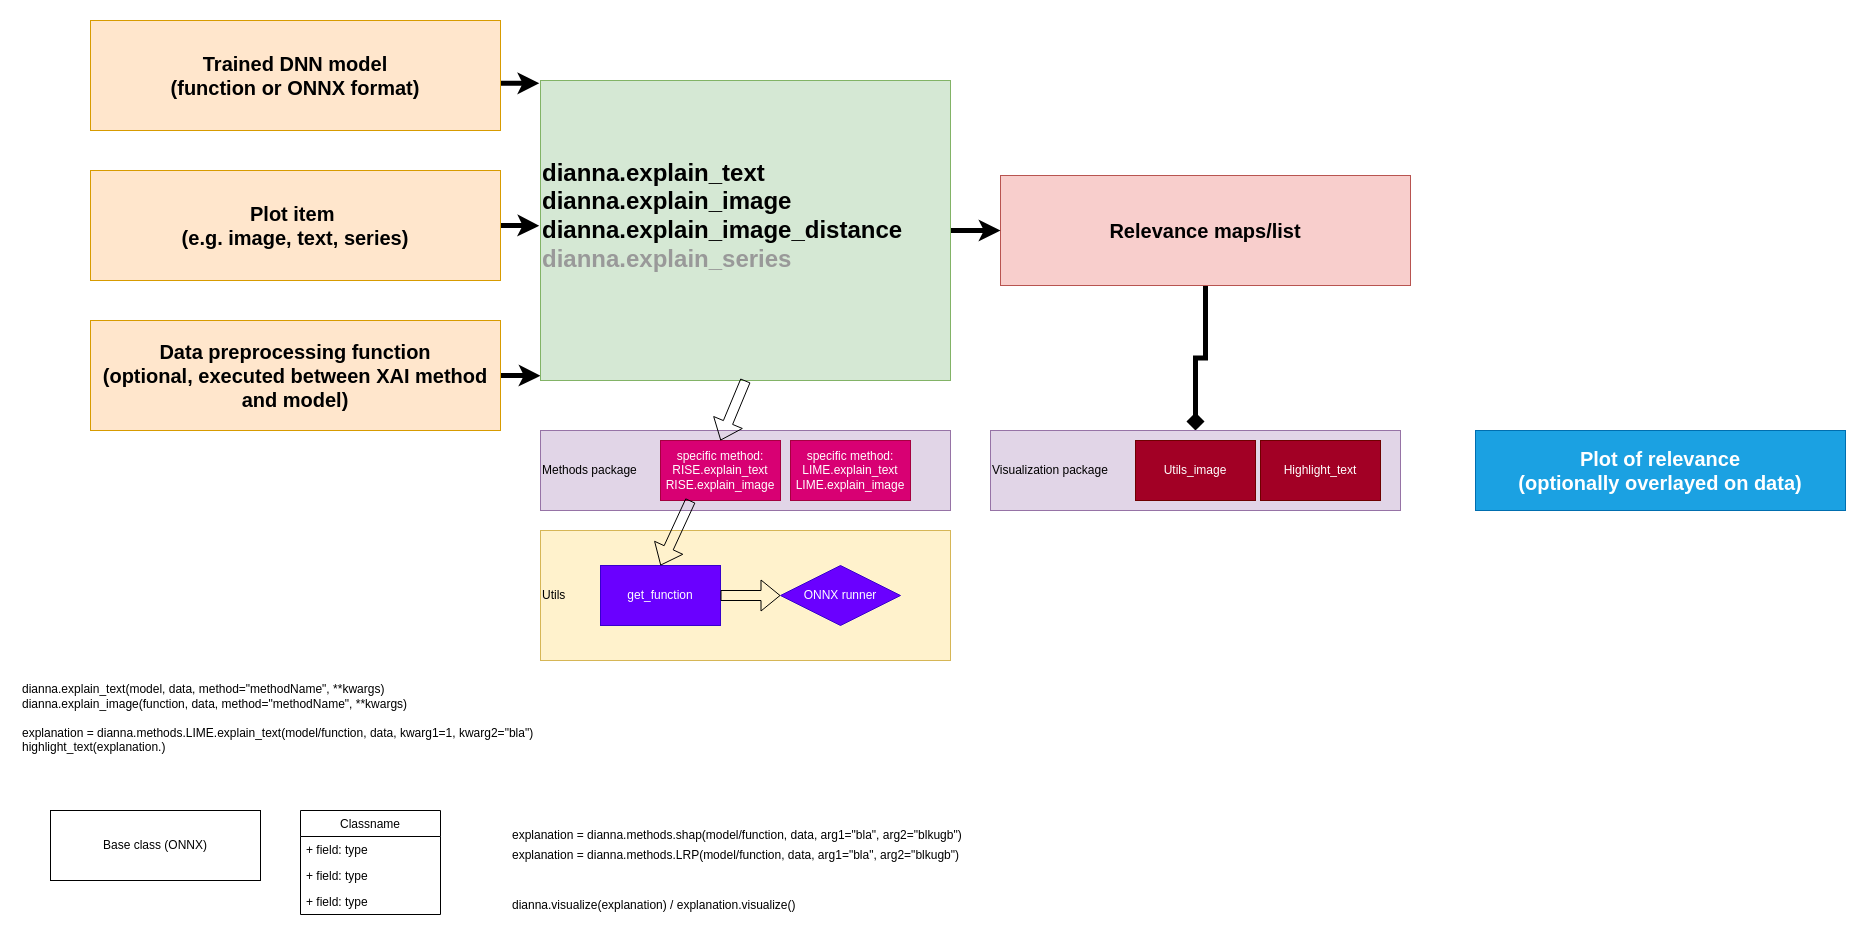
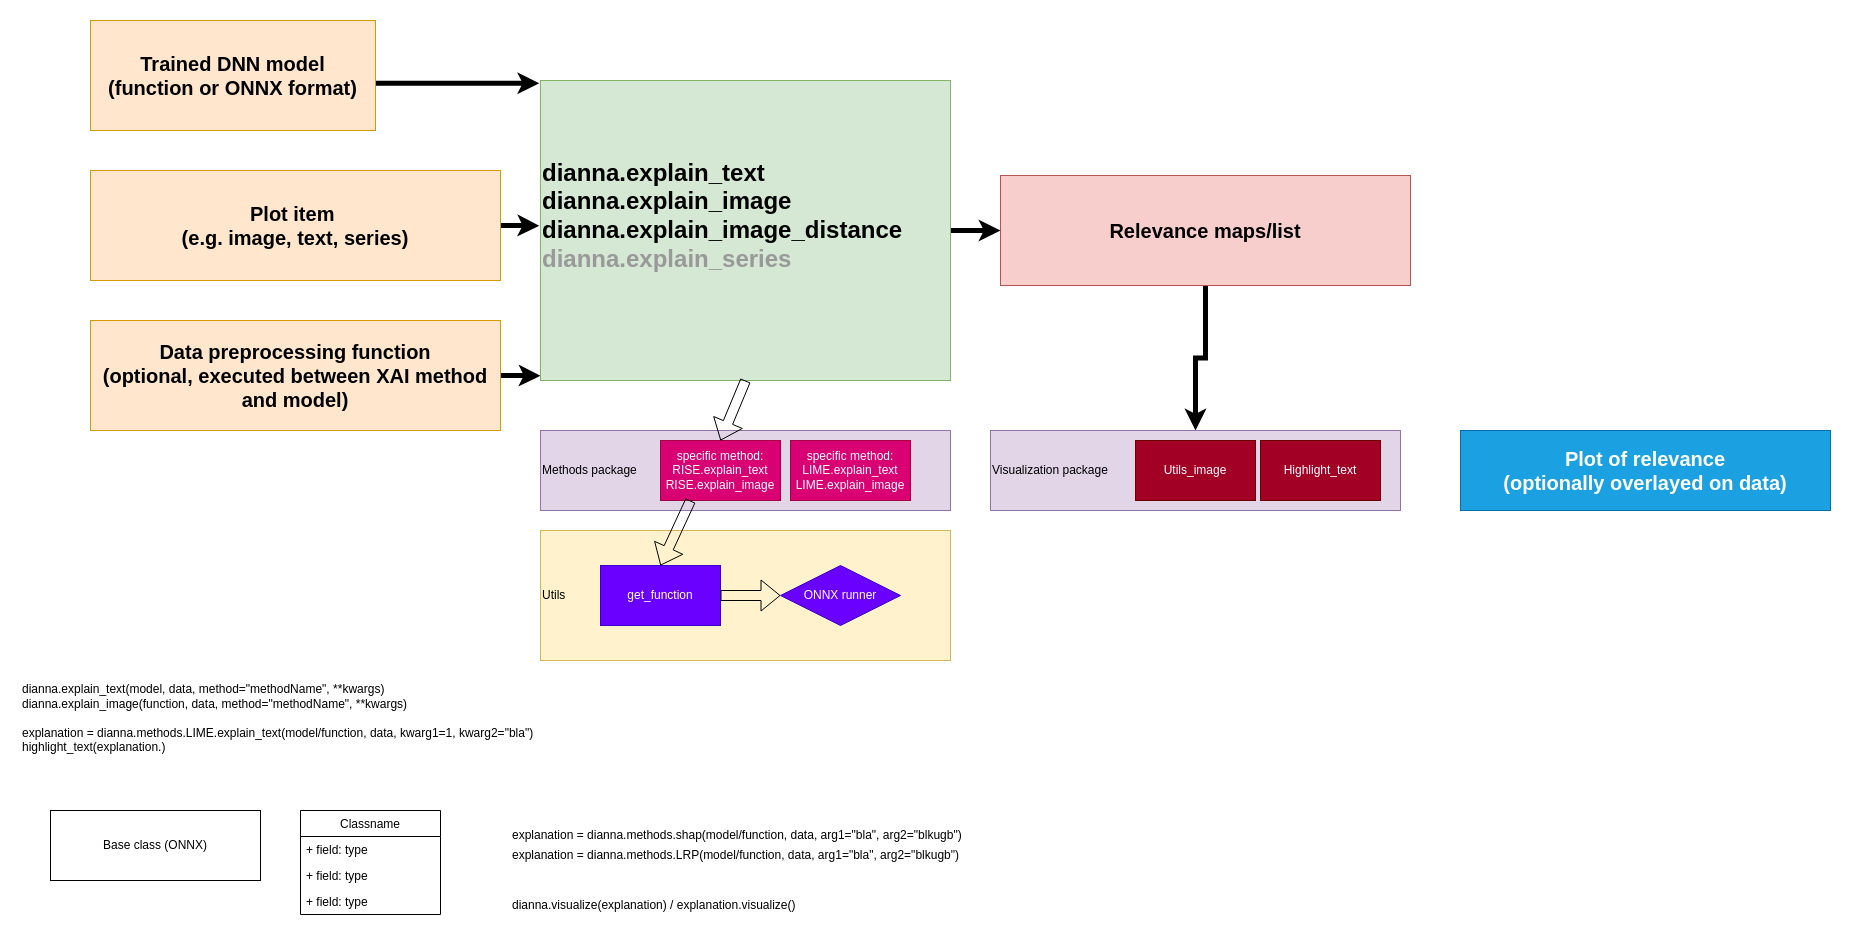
  <mxCell id="0" />
  <mxCell id="1" parent="0" />
  <mxCell id="2" value="" style="edgeStyle=orthogonalEdgeStyle;rounded=0;orthogonalLoop=1;jettySize=auto;html=1;fontSize=24;strokeWidth=5;entryX=-0.003;entryY=0.009;entryDx=0;entryDy=0;entryPerimeter=0;exitX=0.999;exitY=0.571;exitDx=0;exitDy=0;exitPerimeter=0;" parent="1" source="3" target="9" edge="1"><mxGeometry relative="1" as="geometry"><mxPoint x="541" y="136" as="targetPoint" /></mxGeometry></mxCell>
- <mxCell id="3" value="Trained DNN model&lt;br style=&quot;font-size: 20px&quot;&gt;(function or ONNX format)" style="rounded=0;whiteSpace=wrap;html=1;fillColor=#ffe6cc;strokeColor=#d79b00;fontSize=20;fontStyle=1" parent="1" vertex="1"><mxGeometry x="90" y="20" width="410" height="110" as="geometry" /></mxCell>
- <mxCell id="4" style="edgeStyle=orthogonalEdgeStyle;rounded=0;orthogonalLoop=1;jettySize=auto;html=1;exitX=0.5;exitY=1;exitDx=0;exitDy=0;entryX=0.5;entryY=0;entryDx=0;entryDy=0;strokeWidth=5;endArrow=diamond;" parent="1" source="5" target="23" edge="1"><mxGeometry relative="1" as="geometry" /></mxCell>
+ <mxCell id="3" value="Trained DNN model&lt;br style=&quot;font-size: 20px&quot;&gt;(function or ONNX format)" style="rounded=0;whiteSpace=wrap;html=1;fillColor=#ffe6cc;strokeColor=#d79b00;fontSize=20;fontStyle=1" parent="1" vertex="1"><mxGeometry x="90" y="20" width="285" height="110" as="geometry" /></mxCell>
+ <mxCell id="4" style="edgeStyle=orthogonalEdgeStyle;rounded=0;orthogonalLoop=1;jettySize=auto;html=1;exitX=0.5;exitY=1;exitDx=0;exitDy=0;entryX=0.5;entryY=0;entryDx=0;entryDy=0;strokeWidth=5;" parent="1" source="5" target="23" edge="1"><mxGeometry relative="1" as="geometry" /></mxCell>
  <mxCell id="5" value="Relevance maps/list " style="rounded=0;whiteSpace=wrap;html=1;fillColor=#f8cecc;strokeColor=#b85450;fontSize=20;fontStyle=1" parent="1" vertex="1"><mxGeometry x="1000" y="175" width="410" height="110" as="geometry" /></mxCell>
  <mxCell id="6" value="" style="edgeStyle=orthogonalEdgeStyle;rounded=0;orthogonalLoop=1;jettySize=auto;html=1;fontSize=24;entryX=0;entryY=0.984;entryDx=0;entryDy=0;entryPerimeter=0;strokeWidth=5;" parent="1" source="7" target="9" edge="1"><mxGeometry relative="1" as="geometry" /></mxCell>
  <mxCell id="7" value="Data preprocessing function&lt;br&gt;(optional, executed between XAI method and model)" style="rounded=0;whiteSpace=wrap;html=1;fillColor=#ffe6cc;strokeColor=#d79b00;fontSize=20;fontStyle=1" parent="1" vertex="1"><mxGeometry x="90" y="320" width="410" height="110" as="geometry" /></mxCell>
  <mxCell id="8" value="" style="edgeStyle=orthogonalEdgeStyle;rounded=0;orthogonalLoop=1;jettySize=auto;html=1;fontSize=24;strokeWidth=5;" parent="1" source="9" target="5" edge="1"><mxGeometry relative="1" as="geometry" /></mxCell>
  <mxCell id="9" value="&lt;div align=&quot;left&quot;&gt;dianna.explain_text&lt;/div&gt;&lt;div align=&quot;left&quot;&gt;dianna.explain_image&lt;/div&gt;&lt;div align=&quot;left&quot;&gt;dianna.explain_image_distance&lt;/div&gt;&lt;div align=&quot;left&quot;&gt;&lt;font color=&quot;#999999&quot;&gt;dianna.explain_series&lt;/font&gt;&lt;br&gt;&lt;/div&gt;&lt;div align=&quot;left&quot;&gt;&lt;span style=&quot;color: rgba(0 , 0 , 0 , 0) ; font-family: monospace ; font-size: 0px ; font-weight: 400&quot;&gt;xGraphModel%3E%3Croot%3E%3CmxCell%20id%3D%220%22%2F%3E%3CmxCell%20id%3D%221%22%20parent%3D%220%22%2F%3E%3CmxCell%20id%3D%222%22%20value%3D%22Relevance%20heatmaps%20%26lt%3Bbr%26gt%3B(overplayed%20on%20data%20item)%22%20style%3D%22rounded%3D0%3BwhiteSpace%3Dwrap%3Bhtml%3D1%3BfillColor%3D%23ffe6cc%3BstrokeColor%3D%23d79b00%3BfontSize%3D20%3BfontStyle%3D1%22%20vertex%3D%221%22%20parent%3D%221%22%3E%3CmxGeometry%20x%3D%221020%22%20y%3D%22220%22%20width%3D%22410%22%20height%3D%22110%22%20as%3D%22geometry%22%2F%3E%3C%2FmxCell%3E%3C%2Froot%3E%3C%2FmxGraphModel%&lt;/span&gt;&lt;/div&gt;" style="rounded=0;whiteSpace=wrap;html=1;fillColor=#d5e8d4;strokeColor=#82b366;fontSize=24;fontStyle=1;align=left;" parent="1" vertex="1"><mxGeometry x="540" y="80" width="410" height="300" as="geometry" /></mxCell>
  <mxCell id="10" value="&lt;div align=&quot;left&quot;&gt;dianna.explain_text(model, data, method=&quot;methodName&quot;, **kwargs)&lt;/div&gt;&lt;div align=&quot;left&quot;&gt;dianna.explain_image(function, data, method=&quot;methodName&quot;, **kwargs)&lt;/div&gt;&lt;div align=&quot;left&quot;&gt;&lt;br&gt;&lt;/div&gt;&lt;div align=&quot;left&quot;&gt;explanation = dianna.methods.LIME.explain_text(model/function, data, kwarg1=1, kwarg2=&quot;bla&quot;)&lt;/div&gt;&lt;div align=&quot;left&quot;&gt;highlight_text(explanation.)&lt;/div&gt;&lt;div align=&quot;left&quot;&gt;&lt;br&gt;&lt;/div&gt;" style="text;html=1;align=left;verticalAlign=middle;whiteSpace=wrap;rounded=0;" parent="1" vertex="1"><mxGeometry x="20" y="670" width="520" height="110" as="geometry" /></mxCell>
  <mxCell id="11" value="Base class (ONNX)" style="rounded=0;whiteSpace=wrap;html=1;" parent="1" vertex="1"><mxGeometry x="50" y="810" width="210" height="70" as="geometry" /></mxCell>
  <mxCell id="12" value="Classname" style="swimlane;fontStyle=0;childLayout=stackLayout;horizontal=1;startSize=26;fillColor=none;horizontalStack=0;resizeParent=1;resizeParentMax=0;resizeLast=0;collapsible=1;marginBottom=0;" parent="1" vertex="1"><mxGeometry x="300" y="810" width="140" height="104" as="geometry" /></mxCell>
  <mxCell id="13" value="+ field: type" style="text;strokeColor=none;fillColor=none;align=left;verticalAlign=top;spacingLeft=4;spacingRight=4;overflow=hidden;rotatable=0;points=[[0,0.5],[1,0.5]];portConstraint=eastwest;" parent="12" vertex="1"><mxGeometry y="26" width="140" height="26" as="geometry" /></mxCell>
  <mxCell id="14" value="+ field: type" style="text;strokeColor=none;fillColor=none;align=left;verticalAlign=top;spacingLeft=4;spacingRight=4;overflow=hidden;rotatable=0;points=[[0,0.5],[1,0.5]];portConstraint=eastwest;" parent="12" vertex="1"><mxGeometry y="52" width="140" height="26" as="geometry" /></mxCell>
  <mxCell id="15" value="+ field: type" style="text;strokeColor=none;fillColor=none;align=left;verticalAlign=top;spacingLeft=4;spacingRight=4;overflow=hidden;rotatable=0;points=[[0,0.5],[1,0.5]];portConstraint=eastwest;" parent="12" vertex="1"><mxGeometry y="78" width="140" height="26" as="geometry" /></mxCell>
  <mxCell id="16" value="&lt;div align=&quot;left&quot;&gt;dianna.visualize(explanation) / explanation.visualize()&lt;br&gt;&lt;/div&gt;" style="text;html=1;align=left;verticalAlign=middle;resizable=0;points=[];autosize=1;strokeColor=none;rotation=0;" parent="1" vertex="1"><mxGeometry x="510" y="895" width="300" height="20" as="geometry" /></mxCell>
  <mxCell id="17" value="&lt;div align=&quot;left&quot;&gt;explanation = dianna.methods.shap(model/function, data, arg1=&quot;bla&quot;, arg2=&quot;blkugb&quot;)&lt;/div&gt;" style="text;html=1;align=left;verticalAlign=middle;resizable=0;points=[];autosize=1;strokeColor=none;" parent="1" vertex="1"><mxGeometry x="510" y="825" width="460" height="20" as="geometry" /></mxCell>
  <mxCell id="18" value="&lt;div align=&quot;left&quot;&gt;explanation = dianna.methods.LRP(model/function, data, arg1=&quot;bla&quot;, arg2=&quot;blkugb&quot;)&lt;/div&gt;" style="text;html=1;align=left;verticalAlign=middle;resizable=0;points=[];autosize=1;strokeColor=none;" parent="1" vertex="1"><mxGeometry x="510" y="845" width="460" height="20" as="geometry" /></mxCell>
  <mxCell id="19" value="Methods package" style="rounded=0;whiteSpace=wrap;html=1;align=left;fillColor=#e1d5e7;strokeColor=#9673a6;" parent="1" vertex="1"><mxGeometry x="540" y="430" width="410" height="80" as="geometry" /></mxCell>
  <mxCell id="20" value="&lt;div&gt;specific method:&lt;/div&gt;&lt;div&gt;RISE.explain_text&lt;/div&gt;&lt;div&gt;RISE.explain_image&lt;/div&gt;" style="rounded=0;whiteSpace=wrap;html=1;fillColor=#d80073;strokeColor=#A50040;fontColor=#ffffff;" parent="1" vertex="1"><mxGeometry x="660" y="440" width="120" height="60" as="geometry" /></mxCell>
  <mxCell id="21" value="&lt;div align=&quot;left&quot;&gt;Utils&lt;/div&gt;" style="rounded=0;whiteSpace=wrap;html=1;align=left;fillColor=#fff2cc;strokeColor=#d6b656;" parent="1" vertex="1"><mxGeometry x="540" y="530" width="410" height="130" as="geometry" /></mxCell>
  <mxCell id="22" value="get_function" style="rounded=0;whiteSpace=wrap;html=1;fillColor=#6a00ff;strokeColor=#3700CC;fontColor=#ffffff;" parent="1" vertex="1"><mxGeometry x="600" y="565" width="120" height="60" as="geometry" /></mxCell>
  <mxCell id="23" value="&lt;div align=&quot;left&quot;&gt;Visualization package&lt;/div&gt;" style="rounded=0;whiteSpace=wrap;html=1;align=left;fillColor=#e1d5e7;strokeColor=#9673a6;" parent="1" vertex="1"><mxGeometry x="990" y="430" width="410" height="80" as="geometry" /></mxCell>
  <mxCell id="24" value="Utils_image" style="rounded=0;whiteSpace=wrap;html=1;fillColor=#a20025;strokeColor=#6F0000;fontColor=#ffffff;" parent="1" vertex="1"><mxGeometry x="1135" y="440" width="120" height="60" as="geometry" /></mxCell>
- <mxCell id="25" value="Plot of relevance&lt;br&gt;&amp;nbsp;(optionally overlayed on data)&amp;nbsp;" style="rounded=0;whiteSpace=wrap;html=1;fillColor=#1ba1e2;strokeColor=#006EAF;fontSize=20;fontStyle=1;fontColor=#ffffff;" parent="1" vertex="1"><mxGeometry x="1475" y="430" width="370" height="80" as="geometry" /></mxCell>
+ <mxCell id="25" value="Plot of relevance&lt;br&gt;&amp;nbsp;(optionally overlayed on data)&amp;nbsp;" style="rounded=0;whiteSpace=wrap;html=1;fillColor=#1ba1e2;strokeColor=#006EAF;fontSize=20;fontStyle=1;fontColor=#ffffff;" parent="1" vertex="1"><mxGeometry x="1460" y="430" width="370" height="80" as="geometry" /></mxCell>
  <mxCell id="26" value="" style="shape=flexArrow;endArrow=classic;html=1;exitX=0.5;exitY=1;exitDx=0;exitDy=0;entryX=0.5;entryY=0;entryDx=0;entryDy=0;" parent="1" source="9" target="20" edge="1"><mxGeometry width="50" height="50" relative="1" as="geometry"><mxPoint x="910" y="390" as="sourcePoint" /><mxPoint x="960" y="340" as="targetPoint" /></mxGeometry></mxCell>
  <mxCell id="27" value="" style="shape=flexArrow;endArrow=classic;html=1;entryX=0.5;entryY=0;entryDx=0;entryDy=0;exitX=0.25;exitY=1;exitDx=0;exitDy=0;" parent="1" source="20" target="22" edge="1"><mxGeometry width="50" height="50" relative="1" as="geometry"><mxPoint x="910" y="390" as="sourcePoint" /><mxPoint x="960" y="340" as="targetPoint" /></mxGeometry></mxCell>
  <mxCell id="28" value="Highlight_text" style="rounded=0;whiteSpace=wrap;html=1;fillColor=#a20025;strokeColor=#6F0000;fontColor=#ffffff;" parent="1" vertex="1"><mxGeometry x="1260" y="440" width="120" height="60" as="geometry" /></mxCell>
  <mxCell id="29" value="&lt;div&gt;specific method:&lt;/div&gt;&lt;div&gt;&lt;div&gt;LIME.explain_text&lt;/div&gt;&lt;div&gt;LIME.explain_image&lt;/div&gt;&lt;/div&gt;" style="rounded=0;whiteSpace=wrap;html=1;fillColor=#d80073;strokeColor=#A50040;fontColor=#ffffff;" parent="1" vertex="1"><mxGeometry x="790" y="440" width="120" height="60" as="geometry" /></mxCell>
  <mxCell id="30" style="edgeStyle=orthogonalEdgeStyle;rounded=0;orthogonalLoop=1;jettySize=auto;html=1;entryX=-0.003;entryY=0.484;entryDx=0;entryDy=0;entryPerimeter=0;strokeWidth=5;" parent="1" source="31" target="9" edge="1"><mxGeometry relative="1" as="geometry" /></mxCell>
  <mxCell id="31" value="Plot item&amp;nbsp;&lt;br&gt;(e.g. image, text, series)" style="rounded=0;whiteSpace=wrap;html=1;fillColor=#ffe6cc;strokeColor=#d79b00;fontSize=20;fontStyle=1" parent="1" vertex="1"><mxGeometry x="90" y="170" width="410" height="110" as="geometry" /></mxCell>
  <mxCell id="32" value="ONNX runner" style="rhombus;whiteSpace=wrap;html=1;fillColor=#6a00ff;strokeColor=#3700CC;fontColor=#ffffff;" parent="1" vertex="1"><mxGeometry x="780" y="565" width="120" height="60" as="geometry" /></mxCell>
  <mxCell id="33" value="" style="shape=flexArrow;endArrow=classic;html=1;exitX=1;exitY=0.5;exitDx=0;exitDy=0;" parent="1" source="22" target="32" edge="1"><mxGeometry width="50" height="50" relative="1" as="geometry"><mxPoint x="700" y="510" as="sourcePoint" /><mxPoint x="670" y="575" as="targetPoint" /></mxGeometry></mxCell>
